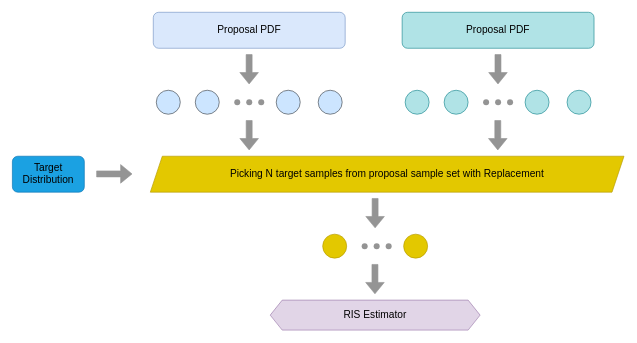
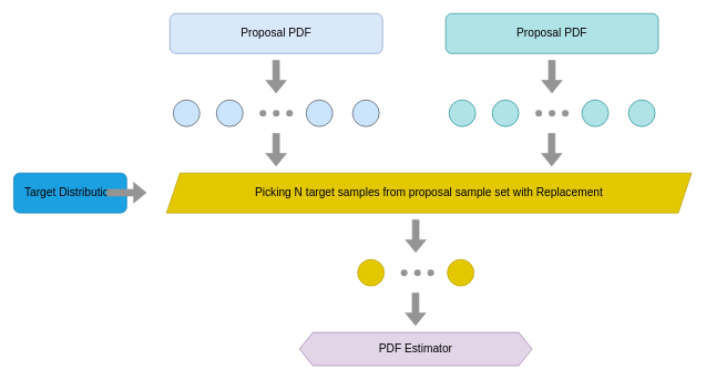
  <mxCell id="0" />
  <mxCell id="1" parent="0" />
  <mxCell id="2" value="&lt;font style=&quot;font-size: 17px;&quot;&gt;Proposal PDF&lt;/font&gt;" style="rounded=1;whiteSpace=wrap;html=1;fillColor=#dae8fc;strokeColor=#6c8ebf;" parent="1" vertex="1"><mxGeometry x="255" y="20" width="320" height="60" as="geometry" /></mxCell>
  <mxCell id="3" value="" style="ellipse;whiteSpace=wrap;html=1;fillColor=#cce5ff;strokeColor=#36393d;" parent="1" vertex="1"><mxGeometry x="260" y="150" width="40" height="40" as="geometry" /></mxCell>
  <mxCell id="4" value="" style="shape=flexArrow;endArrow=classic;html=1;rounded=0;strokeColor=#949494;fillColor=#949494;" parent="1" edge="1"><mxGeometry width="50" height="50" relative="1" as="geometry"><mxPoint x="414.8" y="90" as="sourcePoint" /><mxPoint x="414.8" y="140" as="targetPoint" /></mxGeometry></mxCell>
  <mxCell id="5" value="" style="ellipse;whiteSpace=wrap;html=1;fillColor=#cce5ff;strokeColor=#36393d;" parent="1" vertex="1"><mxGeometry x="325" y="150" width="40" height="40" as="geometry" /></mxCell>
  <mxCell id="6" value="" style="ellipse;whiteSpace=wrap;html=1;fillColor=#cce5ff;strokeColor=#36393d;" parent="1" vertex="1"><mxGeometry x="530" y="150" width="40" height="40" as="geometry" /></mxCell>
  <mxCell id="7" value="" style="ellipse;whiteSpace=wrap;html=1;fillColor=#cce5ff;strokeColor=#36393d;" parent="1" vertex="1"><mxGeometry x="460" y="150" width="40" height="40" as="geometry" /></mxCell>
- <mxCell id="8" value="&lt;font style=&quot;font-size: 17px;&quot; color=&quot;#000000&quot;&gt;Target Distribution&lt;/font&gt;" style="rounded=1;whiteSpace=wrap;html=1;fillColor=#1ba1e2;strokeColor=#006EAF;fontColor=#ffffff;" parent="1" vertex="1"><mxGeometry x="20" y="260" width="120" height="60" as="geometry" /></mxCell>
+ <mxCell id="8" value="&lt;font style=&quot;font-size: 17px;&quot; color=&quot;#000000&quot;&gt;Target Distribution&lt;/font&gt;" style="rounded=1;whiteSpace=wrap;html=1;fillColor=#1ba1e2;strokeColor=#006EAF;fontColor=#ffffff;" parent="1" vertex="1"><mxGeometry x="20" y="260" width="170" height="60" as="geometry" /></mxCell>
  <mxCell id="9" value="&lt;font style=&quot;font-size: 17px;&quot;&gt;Picking N target samples from proposal sample set with Replacement&lt;/font&gt;" style="shape=parallelogram;perimeter=parallelogramPerimeter;whiteSpace=wrap;html=1;fixedSize=1;fontColor=#000000;fillColor=#e3c800;strokeColor=#B09500;" parent="1" vertex="1"><mxGeometry x="250" y="260" width="790" height="60" as="geometry" /></mxCell>
  <mxCell id="10" value="" style="shape=flexArrow;endArrow=classic;html=1;rounded=0;fontColor=#000000;strokeColor=#949494;fillColor=#949494;fillStyle=solid;gradientColor=none;" parent="1" edge="1"><mxGeometry width="50" height="50" relative="1" as="geometry"><mxPoint x="160" y="289.5" as="sourcePoint" /><mxPoint x="220" y="289.5" as="targetPoint" /></mxGeometry></mxCell>
  <mxCell id="11" value="" style="ellipse;whiteSpace=wrap;html=1;fillColor=#e3c800;strokeColor=#B09500;fontColor=#000000;" parent="1" vertex="1"><mxGeometry x="537.5" y="390" width="40" height="40" as="geometry" /></mxCell>
  <mxCell id="12" value="" style="ellipse;whiteSpace=wrap;html=1;fillColor=#e3c800;strokeColor=#B09500;fontColor=#000000;" parent="1" vertex="1"><mxGeometry x="672.5" y="390" width="40" height="40" as="geometry" /></mxCell>
- <mxCell id="13" value="&lt;font style=&quot;font-size: 17px;&quot;&gt;RIS Estimator&lt;/font&gt;" style="shape=hexagon;perimeter=hexagonPerimeter2;whiteSpace=wrap;html=1;fixedSize=1;fillColor=#e1d5e7;strokeColor=#9673a6;" parent="1" vertex="1"><mxGeometry x="450" y="500" width="350" height="50" as="geometry" /></mxCell>
+ <mxCell id="13" value="&lt;font style=&quot;font-size: 17px;&quot;&gt;PDF Estimator&lt;/font&gt;" style="shape=hexagon;perimeter=hexagonPerimeter2;whiteSpace=wrap;html=1;fixedSize=1;fillColor=#e1d5e7;strokeColor=#9673a6;" parent="1" vertex="1"><mxGeometry x="450" y="500" width="350" height="50" as="geometry" /></mxCell>
  <mxCell id="14" value="" style="ellipse;whiteSpace=wrap;html=1;fillColor=#949494;strokeColor=none;" parent="1" vertex="1"><mxGeometry x="390" y="165" width="10" height="10" as="geometry" /></mxCell>
  <mxCell id="15" value="" style="ellipse;whiteSpace=wrap;html=1;fillColor=#949494;strokeColor=none;" parent="1" vertex="1"><mxGeometry x="410" y="165" width="10" height="10" as="geometry" /></mxCell>
  <mxCell id="16" value="" style="ellipse;whiteSpace=wrap;html=1;fillColor=#949494;strokeColor=none;" parent="1" vertex="1"><mxGeometry x="430" y="165" width="10" height="10" as="geometry" /></mxCell>
  <mxCell id="17" value="" style="ellipse;whiteSpace=wrap;html=1;fillColor=#949494;strokeColor=none;" parent="1" vertex="1"><mxGeometry x="602.5" y="405" width="10" height="10" as="geometry" /></mxCell>
  <mxCell id="18" value="" style="ellipse;whiteSpace=wrap;html=1;fillColor=#949494;strokeColor=none;" parent="1" vertex="1"><mxGeometry x="622.5" y="405" width="10" height="10" as="geometry" /></mxCell>
  <mxCell id="19" value="" style="ellipse;whiteSpace=wrap;html=1;fillColor=#949494;strokeColor=none;" parent="1" vertex="1"><mxGeometry x="642.5" y="405" width="10" height="10" as="geometry" /></mxCell>
  <mxCell id="20" value="" style="shape=flexArrow;endArrow=classic;html=1;rounded=0;strokeColor=#949494;fillColor=#949494;" parent="1" edge="1"><mxGeometry width="50" height="50" relative="1" as="geometry"><mxPoint x="414.88" y="200" as="sourcePoint" /><mxPoint x="414.88" y="250" as="targetPoint" /></mxGeometry></mxCell>
  <mxCell id="21" value="" style="shape=flexArrow;endArrow=classic;html=1;rounded=0;strokeColor=#949494;fillColor=#949494;" parent="1" edge="1"><mxGeometry width="50" height="50" relative="1" as="geometry"><mxPoint x="624.9" y="330" as="sourcePoint" /><mxPoint x="624.9" y="380" as="targetPoint" /></mxGeometry></mxCell>
  <mxCell id="22" value="" style="shape=flexArrow;endArrow=classic;html=1;rounded=0;strokeColor=#949494;fillColor=#949494;" parent="1" edge="1"><mxGeometry width="50" height="50" relative="1" as="geometry"><mxPoint x="624.64" y="440" as="sourcePoint" /><mxPoint x="624.64" y="490" as="targetPoint" /></mxGeometry></mxCell>
  <mxCell id="23" value="&lt;font style=&quot;font-size: 17px;&quot;&gt;Proposal PDF&lt;/font&gt;" style="rounded=1;whiteSpace=wrap;html=1;fillColor=#b0e3e6;strokeColor=#0e8088;" parent="1" vertex="1"><mxGeometry x="670" y="20" width="320" height="60" as="geometry" /></mxCell>
  <mxCell id="24" value="" style="ellipse;whiteSpace=wrap;html=1;fillColor=#b0e3e6;strokeColor=#0e8088;" parent="1" vertex="1"><mxGeometry x="675" y="150" width="40" height="40" as="geometry" /></mxCell>
  <mxCell id="25" value="" style="shape=flexArrow;endArrow=classic;html=1;rounded=0;strokeColor=#949494;fillColor=#949494;" parent="1" edge="1"><mxGeometry width="50" height="50" relative="1" as="geometry"><mxPoint x="829.8" y="90" as="sourcePoint" /><mxPoint x="829.8" y="140" as="targetPoint" /></mxGeometry></mxCell>
  <mxCell id="26" value="" style="ellipse;whiteSpace=wrap;html=1;fillColor=#b0e3e6;strokeColor=#0e8088;" parent="1" vertex="1"><mxGeometry x="740" y="150" width="40" height="40" as="geometry" /></mxCell>
  <mxCell id="27" value="" style="ellipse;whiteSpace=wrap;html=1;fillColor=#b0e3e6;strokeColor=#0e8088;" parent="1" vertex="1"><mxGeometry x="945" y="150" width="40" height="40" as="geometry" /></mxCell>
  <mxCell id="28" value="" style="ellipse;whiteSpace=wrap;html=1;fillColor=#b0e3e6;strokeColor=#0e8088;" parent="1" vertex="1"><mxGeometry x="875" y="150" width="40" height="40" as="geometry" /></mxCell>
  <mxCell id="29" value="" style="ellipse;whiteSpace=wrap;html=1;fillColor=#949494;strokeColor=none;" parent="1" vertex="1"><mxGeometry x="805" y="165" width="10" height="10" as="geometry" /></mxCell>
  <mxCell id="30" value="" style="ellipse;whiteSpace=wrap;html=1;fillColor=#949494;strokeColor=none;" parent="1" vertex="1"><mxGeometry x="825" y="165" width="10" height="10" as="geometry" /></mxCell>
  <mxCell id="31" value="" style="ellipse;whiteSpace=wrap;html=1;fillColor=#949494;strokeColor=none;" parent="1" vertex="1"><mxGeometry x="845" y="165" width="10" height="10" as="geometry" /></mxCell>
  <mxCell id="32" value="" style="shape=flexArrow;endArrow=classic;html=1;rounded=0;strokeColor=#949494;fillColor=#949494;" parent="1" edge="1"><mxGeometry width="50" height="50" relative="1" as="geometry"><mxPoint x="829.5" y="200" as="sourcePoint" /><mxPoint x="829.5" y="250" as="targetPoint" /></mxGeometry></mxCell>
